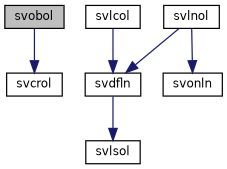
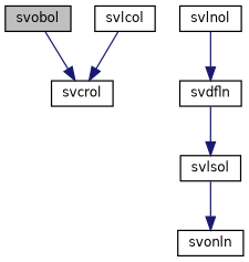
  digraph {
    rankdir=TB
    node [color=black fillcolor=white fontname=Helvetica fontsize=10 shape=record style=filled]
    edge [color=midnightblue fontname=Helvetica fontsize=10 labelfontname=Helvetica labelfontsize=10 style=solid]
    n1 [fillcolor=grey75 fontcolor=black height=0.2 label=svobol width=0.4]
    n2 [height=0.2 label=svcrol width=0.4]
    n3 [height=0.2 label=svlcol width=0.4]
    n4 [height=0.2 label=svdfln width=0.4]
    n5 [height=0.2 label=svlnol width=0.4]
    n6 [height=0.2 label=svonln width=0.4]
    n7 [height=0.2 label=svlsol width=0.4]
    n1 -> n2
-   n3 -> n4
+   n3 -> n2
    n4 -> n7
    n5 -> n4
-   n5 -> n6
+   n7 -> n6
  }
